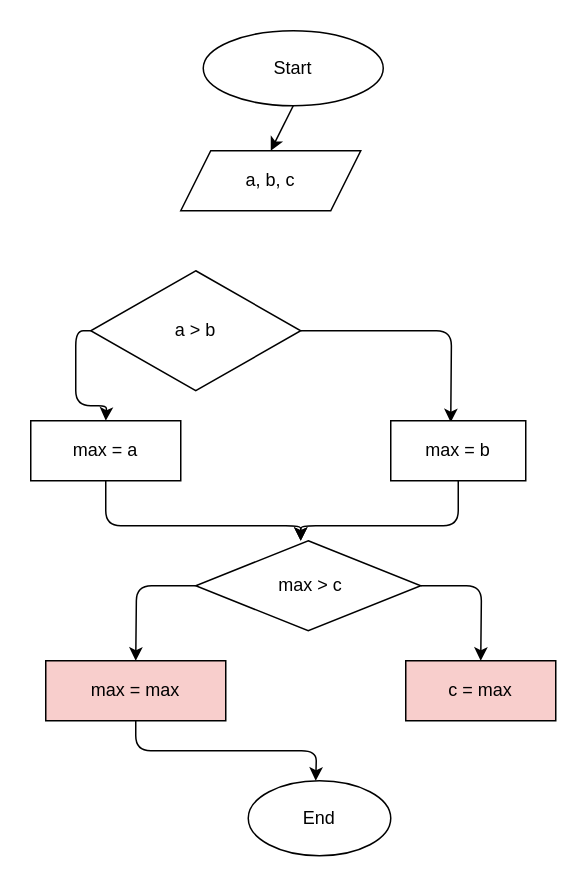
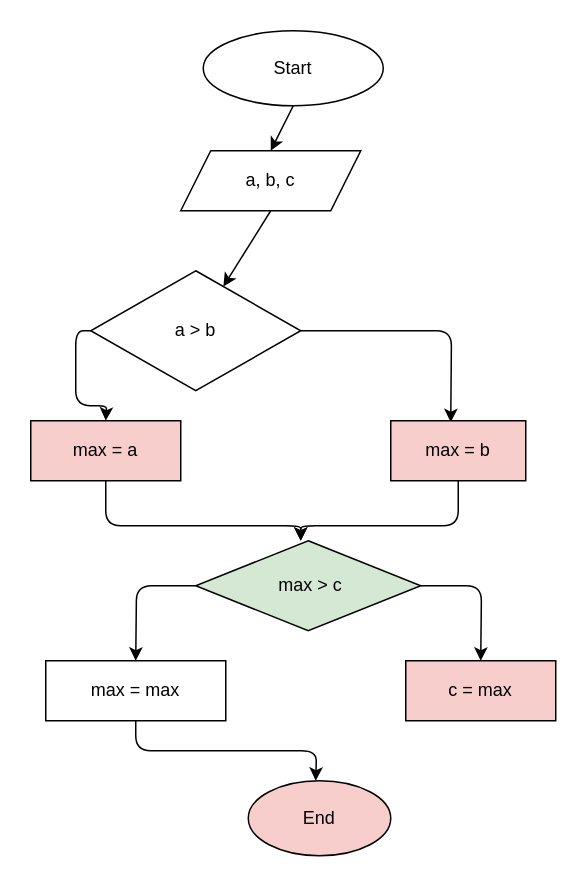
  <mxCell id="0" />
  <mxCell id="1" parent="0" />
  <mxCell id="2" style="edgeStyle=none;html=1;exitX=0.5;exitY=1;exitDx=0;exitDy=0;" edge="1" parent="1" source="3"><mxGeometry relative="1" as="geometry"><mxPoint x="180" y="100" as="targetPoint" /></mxGeometry></mxCell>
  <mxCell id="3" value="Start" style="ellipse;whiteSpace=wrap;html=1;" vertex="1" parent="1"><mxGeometry x="135" y="20" width="120" height="50" as="geometry" /></mxCell>
+ <mxCell id="4" style="edgeStyle=none;html=1;exitX=0.5;exitY=1;exitDx=0;exitDy=0;" edge="1" parent="1" source="5" target="8"><mxGeometry relative="1" as="geometry"><mxPoint x="180" y="170" as="targetPoint" /></mxGeometry></mxCell>
  <mxCell id="5" value="a, b, c" style="shape=parallelogram;perimeter=parallelogramPerimeter;whiteSpace=wrap;html=1;fixedSize=1;" vertex="1" parent="1"><mxGeometry x="120" y="100" width="120" height="40" as="geometry" /></mxCell>
  <mxCell id="6" style="edgeStyle=orthogonalEdgeStyle;html=1;exitX=0;exitY=0.5;exitDx=0;exitDy=0;" edge="1" parent="1" source="8"><mxGeometry relative="1" as="geometry"><mxPoint x="70" y="280" as="targetPoint" /></mxGeometry></mxCell>
  <mxCell id="7" style="edgeStyle=orthogonalEdgeStyle;html=1;exitX=1;exitY=0.5;exitDx=0;exitDy=0;" edge="1" parent="1" source="8"><mxGeometry relative="1" as="geometry"><mxPoint x="300" y="281" as="targetPoint" /></mxGeometry></mxCell>
  <mxCell id="8" value="a &amp;gt; b" style="rhombus;whiteSpace=wrap;html=1;" vertex="1" parent="1"><mxGeometry x="60" y="180" width="140" height="80" as="geometry" /></mxCell>
  <mxCell id="9" style="edgeStyle=orthogonalEdgeStyle;html=1;exitX=0.5;exitY=1;exitDx=0;exitDy=0;" edge="1" parent="1" source="10"><mxGeometry relative="1" as="geometry"><mxPoint x="200" y="360" as="targetPoint" /><Array as="points"><mxPoint x="70" y="350" /><mxPoint x="200" y="350" /></Array></mxGeometry></mxCell>
- <mxCell id="10" value="max = a" style="rounded=0;whiteSpace=wrap;html=1;" vertex="1" parent="1"><mxGeometry x="20" y="280" width="100" height="40" as="geometry" /></mxCell>
+ <mxCell id="10" value="max = a" style="rounded=0;whiteSpace=wrap;html=1;fillColor=#f8cecc;" vertex="1" parent="1"><mxGeometry x="20" y="280" width="100" height="40" as="geometry" /></mxCell>
  <mxCell id="11" style="edgeStyle=orthogonalEdgeStyle;html=1;exitX=0.5;exitY=1;exitDx=0;exitDy=0;" edge="1" parent="1" source="12"><mxGeometry relative="1" as="geometry"><mxPoint x="200" y="360" as="targetPoint" /><Array as="points"><mxPoint x="305" y="350" /><mxPoint x="200" y="350" /></Array></mxGeometry></mxCell>
- <mxCell id="12" value="max = b" style="rounded=0;whiteSpace=wrap;html=1;" vertex="1" parent="1"><mxGeometry x="260" y="280" width="90" height="40" as="geometry" /></mxCell>
+ <mxCell id="12" value="max = b" style="rounded=0;whiteSpace=wrap;html=1;fillColor=#f8cecc;" vertex="1" parent="1"><mxGeometry x="260" y="280" width="90" height="40" as="geometry" /></mxCell>
  <mxCell id="13" style="edgeStyle=orthogonalEdgeStyle;html=1;exitX=1;exitY=0.5;exitDx=0;exitDy=0;" edge="1" parent="1" source="15"><mxGeometry relative="1" as="geometry"><mxPoint x="320" y="440" as="targetPoint" /></mxGeometry></mxCell>
  <mxCell id="14" style="edgeStyle=orthogonalEdgeStyle;html=1;exitX=0;exitY=0.5;exitDx=0;exitDy=0;" edge="1" parent="1" source="15"><mxGeometry relative="1" as="geometry"><mxPoint x="90" y="440" as="targetPoint" /></mxGeometry></mxCell>
- <mxCell id="15" value="&amp;nbsp;max &amp;gt; c" style="rhombus;whiteSpace=wrap;html=1;" vertex="1" parent="1"><mxGeometry x="130" y="360" width="150" height="60" as="geometry" /></mxCell>
+ <mxCell id="15" value="&amp;nbsp;max &amp;gt; c" style="rhombus;whiteSpace=wrap;html=1;fillColor=#d5e8d4;" vertex="1" parent="1"><mxGeometry x="130" y="360" width="150" height="60" as="geometry" /></mxCell>
  <mxCell id="16" style="edgeStyle=orthogonalEdgeStyle;html=1;exitX=0.5;exitY=1;exitDx=0;exitDy=0;" edge="1" parent="1" source="17"><mxGeometry relative="1" as="geometry"><mxPoint x="210" y="520" as="targetPoint" /></mxGeometry></mxCell>
- <mxCell id="17" value="max = max" style="rounded=0;whiteSpace=wrap;html=1;fillColor=#f8cecc;" vertex="1" parent="1"><mxGeometry x="30" y="440" width="120" height="40" as="geometry" /></mxCell>
+ <mxCell id="17" value="max = max" style="rounded=0;whiteSpace=wrap;html=1;" vertex="1" parent="1"><mxGeometry x="30" y="440" width="120" height="40" as="geometry" /></mxCell>
  <mxCell id="18" value="c = max" style="rounded=0;whiteSpace=wrap;html=1;fillColor=#f8cecc;" vertex="1" parent="1"><mxGeometry x="270" y="440" width="100" height="40" as="geometry" /></mxCell>
- <mxCell id="19" value="End" style="ellipse;whiteSpace=wrap;html=1;" vertex="1" parent="1"><mxGeometry x="165" y="520" width="95" height="50" as="geometry" /></mxCell>
+ <mxCell id="19" value="End" style="ellipse;whiteSpace=wrap;html=1;fillColor=#f8cecc;" vertex="1" parent="1"><mxGeometry x="165" y="520" width="95" height="50" as="geometry" /></mxCell>
